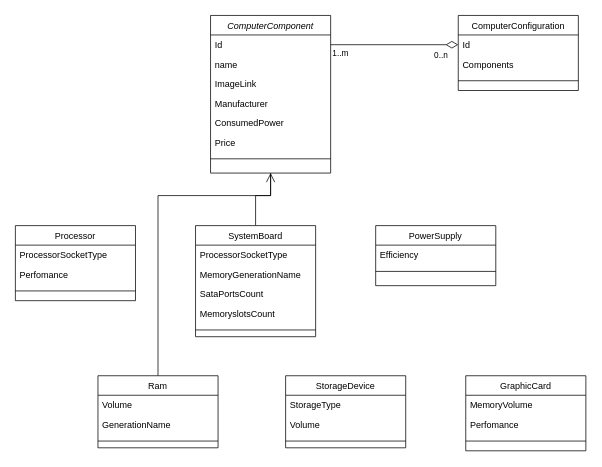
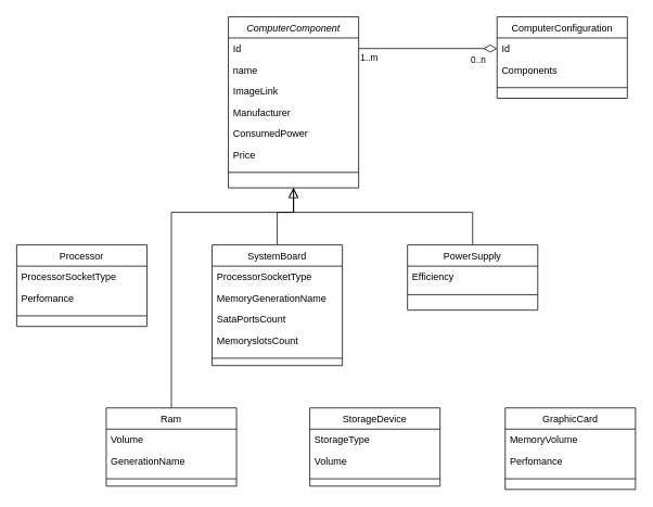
  <mxCell id="0" />
  <mxCell id="1" parent="0" />
  <mxCell id="2" style="edgeStyle=orthogonalEdgeStyle;rounded=0;orthogonalLoop=1;jettySize=auto;html=1;entryX=0;entryY=0.5;entryDx=0;entryDy=0;endArrow=diamondThin;endFill=0;endSize=14;exitX=1;exitY=0.5;exitDx=0;exitDy=0;" edge="1" parent="1" source="6" target="42"><mxGeometry relative="1" as="geometry" /></mxCell>
  <mxCell id="3" value="0..n" style="edgeLabel;html=1;align=center;verticalAlign=middle;resizable=0;points=[];" vertex="1" connectable="0" parent="2"><mxGeometry x="0.718" y="-3" relative="1" as="geometry"><mxPoint y="10" as="offset" /></mxGeometry></mxCell>
  <mxCell id="4" value="1..m" style="edgeLabel;html=1;align=center;verticalAlign=middle;resizable=0;points=[];" vertex="1" connectable="0" parent="2"><mxGeometry x="-0.859" y="1" relative="1" as="geometry"><mxPoint y="12" as="offset" /></mxGeometry></mxCell>
  <mxCell id="5" value="ComputerComponent" style="swimlane;fontStyle=2;align=center;verticalAlign=top;childLayout=stackLayout;horizontal=1;startSize=26;horizontalStack=0;resizeParent=1;resizeLast=0;collapsible=1;marginBottom=0;rounded=0;shadow=0;strokeWidth=1;" parent="1" vertex="1"><mxGeometry x="280" width="160" height="210" as="geometry" y="20"><mxRectangle x="550" y="140" width="160" height="26" as="alternateBounds" /></mxGeometry></mxCell>
  <mxCell id="6" value="Id" style="text;align=left;verticalAlign=top;spacingLeft=4;spacingRight=4;overflow=hidden;rotatable=0;points=[[0,0.5],[1,0.5]];portConstraint=eastwest;" parent="5" vertex="1"><mxGeometry y="26" width="160" height="26" as="geometry" /></mxCell>
  <mxCell id="7" value="name" style="text;align=left;verticalAlign=top;spacingLeft=4;spacingRight=4;overflow=hidden;rotatable=0;points=[[0,0.5],[1,0.5]];portConstraint=eastwest;rounded=0;shadow=0;html=0;" parent="5" vertex="1"><mxGeometry y="52" width="160" height="26" as="geometry" /></mxCell>
  <mxCell id="8" value="ImageLink" style="text;align=left;verticalAlign=top;spacingLeft=4;spacingRight=4;overflow=hidden;rotatable=0;points=[[0,0.5],[1,0.5]];portConstraint=eastwest;rounded=0;shadow=0;html=0;" parent="5" vertex="1"><mxGeometry y="78" width="160" height="26" as="geometry" /></mxCell>
  <mxCell id="9" value="Manufacturer" style="text;align=left;verticalAlign=top;spacingLeft=4;spacingRight=4;overflow=hidden;rotatable=0;points=[[0,0.5],[1,0.5]];portConstraint=eastwest;rounded=0;shadow=0;html=0;" parent="5" vertex="1"><mxGeometry y="104" width="160" height="26" as="geometry" /></mxCell>
  <mxCell id="10" value="ConsumedPower" style="text;align=left;verticalAlign=top;spacingLeft=4;spacingRight=4;overflow=hidden;rotatable=0;points=[[0,0.5],[1,0.5]];portConstraint=eastwest;rounded=0;shadow=0;html=0;" parent="5" vertex="1"><mxGeometry y="130" width="160" height="26" as="geometry" /></mxCell>
  <mxCell id="11" value="Price" style="text;align=left;verticalAlign=top;spacingLeft=4;spacingRight=4;overflow=hidden;rotatable=0;points=[[0,0.5],[1,0.5]];portConstraint=eastwest;rounded=0;shadow=0;html=0;" vertex="1" parent="5"><mxGeometry y="156" width="160" height="26" as="geometry" /></mxCell>
  <mxCell id="12" value="" style="line;html=1;strokeWidth=1;align=left;verticalAlign=middle;spacingTop=-1;spacingLeft=3;spacingRight=3;rotatable=0;labelPosition=right;points=[];portConstraint=eastwest;" parent="5" vertex="1"><mxGeometry y="182" width="160" height="18" as="geometry" /></mxCell>
  <mxCell id="13" value="Processor" style="swimlane;fontStyle=0;align=center;verticalAlign=top;childLayout=stackLayout;horizontal=1;startSize=26;horizontalStack=0;resizeParent=1;resizeLast=0;collapsible=1;marginBottom=0;rounded=0;shadow=0;strokeWidth=1;" vertex="1" parent="1"><mxGeometry y="300" width="160" height="100" as="geometry" x="20"><mxRectangle x="550" y="140" width="160" height="26" as="alternateBounds" /></mxGeometry></mxCell>
  <mxCell id="14" value="ProcessorSocketType" style="text;align=left;verticalAlign=top;spacingLeft=4;spacingRight=4;overflow=hidden;rotatable=0;points=[[0,0.5],[1,0.5]];portConstraint=eastwest;" vertex="1" parent="13"><mxGeometry y="26" width="160" height="26" as="geometry" /></mxCell>
  <mxCell id="15" value="Perfomance" style="text;align=left;verticalAlign=top;spacingLeft=4;spacingRight=4;overflow=hidden;rotatable=0;points=[[0,0.5],[1,0.5]];portConstraint=eastwest;rounded=0;shadow=0;html=0;" vertex="1" parent="13"><mxGeometry y="52" width="160" height="26" as="geometry" /></mxCell>
  <mxCell id="16" value="" style="line;html=1;strokeWidth=1;align=left;verticalAlign=middle;spacingTop=-1;spacingLeft=3;spacingRight=3;rotatable=0;labelPosition=right;points=[];portConstraint=eastwest;" vertex="1" parent="13"><mxGeometry y="78" width="160" height="18" as="geometry" /></mxCell>
  <mxCell id="17" value="GraphicCard" style="swimlane;fontStyle=0;align=center;verticalAlign=top;childLayout=stackLayout;horizontal=1;startSize=26;horizontalStack=0;resizeParent=1;resizeLast=0;collapsible=1;marginBottom=0;rounded=0;shadow=0;strokeWidth=1;" vertex="1" parent="1"><mxGeometry x="620" y="500" width="160" height="100" as="geometry"><mxRectangle x="550" y="140" width="160" height="26" as="alternateBounds" /></mxGeometry></mxCell>
  <mxCell id="18" value="MemoryVolume" style="text;align=left;verticalAlign=top;spacingLeft=4;spacingRight=4;overflow=hidden;rotatable=0;points=[[0,0.5],[1,0.5]];portConstraint=eastwest;" vertex="1" parent="17"><mxGeometry y="26" width="160" height="26" as="geometry" /></mxCell>
  <mxCell id="19" value="Perfomance" style="text;align=left;verticalAlign=top;spacingLeft=4;spacingRight=4;overflow=hidden;rotatable=0;points=[[0,0.5],[1,0.5]];portConstraint=eastwest;rounded=0;shadow=0;html=0;" vertex="1" parent="17"><mxGeometry y="52" width="160" height="26" as="geometry" /></mxCell>
  <mxCell id="20" value="" style="line;html=1;strokeWidth=1;align=left;verticalAlign=middle;spacingTop=-1;spacingLeft=3;spacingRight=3;rotatable=0;labelPosition=right;points=[];portConstraint=eastwest;" vertex="1" parent="17"><mxGeometry y="78" width="160" height="18" as="geometry" /></mxCell>
+ <mxCell id="21" style="edgeStyle=orthogonalEdgeStyle;rounded=0;orthogonalLoop=1;jettySize=auto;html=1;exitX=0.5;exitY=0;exitDx=0;exitDy=0;entryX=0.5;entryY=1;entryDx=0;entryDy=0;endArrow=block;endFill=0;endSize=10;" edge="1" parent="1" source="22" target="5"><mxGeometry relative="1" as="geometry"><Array as="points"><mxPoint x="580" y="260" /><mxPoint x="360" y="260" /></Array></mxGeometry></mxCell>
  <mxCell id="22" value="PowerSupply" style="swimlane;fontStyle=0;align=center;verticalAlign=top;childLayout=stackLayout;horizontal=1;startSize=26;horizontalStack=0;resizeParent=1;resizeLast=0;collapsible=1;marginBottom=0;rounded=0;shadow=0;strokeWidth=1;" vertex="1" parent="1"><mxGeometry x="500" y="300" width="160" height="80" as="geometry"><mxRectangle x="550" y="140" width="160" height="26" as="alternateBounds" /></mxGeometry></mxCell>
  <mxCell id="23" value="Efficiency" style="text;align=left;verticalAlign=top;spacingLeft=4;spacingRight=4;overflow=hidden;rotatable=0;points=[[0,0.5],[1,0.5]];portConstraint=eastwest;" vertex="1" parent="22"><mxGeometry y="26" width="160" height="26" as="geometry" /></mxCell>
  <mxCell id="24" value="" style="line;html=1;strokeWidth=1;align=left;verticalAlign=middle;spacingTop=-1;spacingLeft=3;spacingRight=3;rotatable=0;labelPosition=right;points=[];portConstraint=eastwest;" vertex="1" parent="22"><mxGeometry y="52" width="160" height="18" as="geometry" /></mxCell>
  <mxCell id="25" style="edgeStyle=orthogonalEdgeStyle;rounded=0;orthogonalLoop=1;jettySize=auto;html=1;exitX=0.5;exitY=0;exitDx=0;exitDy=0;entryX=0.5;entryY=1;entryDx=0;entryDy=0;endArrow=open;endFill=0;endSize=10;" edge="1" parent="1" source="26" target="5"><mxGeometry relative="1" as="geometry"><Array as="points"><mxPoint x="210" y="260" /><mxPoint x="360" y="260" /></Array></mxGeometry></mxCell>
  <mxCell id="26" value="Ram" style="swimlane;fontStyle=0;align=center;verticalAlign=top;childLayout=stackLayout;horizontal=1;startSize=26;horizontalStack=0;resizeParent=1;resizeLast=0;collapsible=1;marginBottom=0;rounded=0;shadow=0;strokeWidth=1;" vertex="1" parent="1"><mxGeometry x="130" y="500" width="160" height="96" as="geometry"><mxRectangle x="550" y="140" width="160" height="26" as="alternateBounds" /></mxGeometry></mxCell>
  <mxCell id="27" value="Volume" style="text;align=left;verticalAlign=top;spacingLeft=4;spacingRight=4;overflow=hidden;rotatable=0;points=[[0,0.5],[1,0.5]];portConstraint=eastwest;" vertex="1" parent="26"><mxGeometry y="26" width="160" height="26" as="geometry" /></mxCell>
  <mxCell id="28" value="GenerationName" style="text;align=left;verticalAlign=top;spacingLeft=4;spacingRight=4;overflow=hidden;rotatable=0;points=[[0,0.5],[1,0.5]];portConstraint=eastwest;" vertex="1" parent="26"><mxGeometry y="52" width="160" height="26" as="geometry" /></mxCell>
  <mxCell id="29" value="" style="line;html=1;strokeWidth=1;align=left;verticalAlign=middle;spacingTop=-1;spacingLeft=3;spacingRight=3;rotatable=0;labelPosition=right;points=[];portConstraint=eastwest;" vertex="1" parent="26"><mxGeometry y="78" width="160" height="18" as="geometry" /></mxCell>
  <mxCell id="30" value="StorageDevice" style="swimlane;fontStyle=0;align=center;verticalAlign=top;childLayout=stackLayout;horizontal=1;startSize=26;horizontalStack=0;resizeParent=1;resizeLast=0;collapsible=1;marginBottom=0;rounded=0;shadow=0;strokeWidth=1;" vertex="1" parent="1"><mxGeometry x="380" y="500" width="160" height="96" as="geometry"><mxRectangle x="550" y="140" width="160" height="26" as="alternateBounds" /></mxGeometry></mxCell>
  <mxCell id="31" value="StorageType" style="text;align=left;verticalAlign=top;spacingLeft=4;spacingRight=4;overflow=hidden;rotatable=0;points=[[0,0.5],[1,0.5]];portConstraint=eastwest;" vertex="1" parent="30"><mxGeometry y="26" width="160" height="26" as="geometry" /></mxCell>
  <mxCell id="32" value="Volume" style="text;align=left;verticalAlign=top;spacingLeft=4;spacingRight=4;overflow=hidden;rotatable=0;points=[[0,0.5],[1,0.5]];portConstraint=eastwest;" vertex="1" parent="30"><mxGeometry y="52" width="160" height="26" as="geometry" /></mxCell>
  <mxCell id="33" value="" style="line;html=1;strokeWidth=1;align=left;verticalAlign=middle;spacingTop=-1;spacingLeft=3;spacingRight=3;rotatable=0;labelPosition=right;points=[];portConstraint=eastwest;" vertex="1" parent="30"><mxGeometry y="78" width="160" height="18" as="geometry" /></mxCell>
  <mxCell id="34" style="edgeStyle=orthogonalEdgeStyle;rounded=0;orthogonalLoop=1;jettySize=auto;html=1;exitX=0.5;exitY=0;exitDx=0;exitDy=0;entryX=0.5;entryY=1;entryDx=0;entryDy=0;endArrow=none;endFill=0;endSize=10;" edge="1" parent="1" source="35" target="5"><mxGeometry relative="1" as="geometry"><Array as="points"><mxPoint x="340" y="260" /><mxPoint x="360" y="260" /></Array></mxGeometry></mxCell>
  <mxCell id="35" value="SystemBoard" style="swimlane;fontStyle=0;align=center;verticalAlign=top;childLayout=stackLayout;horizontal=1;startSize=26;horizontalStack=0;resizeParent=1;resizeLast=0;collapsible=1;marginBottom=0;rounded=0;shadow=0;strokeWidth=1;" vertex="1" parent="1"><mxGeometry x="260" y="300" width="160" height="148" as="geometry"><mxRectangle x="550" y="140" width="160" height="26" as="alternateBounds" /></mxGeometry></mxCell>
  <mxCell id="36" value="ProcessorSocketType" style="text;align=left;verticalAlign=top;spacingLeft=4;spacingRight=4;overflow=hidden;rotatable=0;points=[[0,0.5],[1,0.5]];portConstraint=eastwest;" vertex="1" parent="35"><mxGeometry y="26" width="160" height="26" as="geometry" /></mxCell>
  <mxCell id="37" value="MemoryGenerationName" style="text;align=left;verticalAlign=top;spacingLeft=4;spacingRight=4;overflow=hidden;rotatable=0;points=[[0,0.5],[1,0.5]];portConstraint=eastwest;" vertex="1" parent="35"><mxGeometry y="52" width="160" height="26" as="geometry" /></mxCell>
  <mxCell id="38" value="SataPortsCount" style="text;align=left;verticalAlign=top;spacingLeft=4;spacingRight=4;overflow=hidden;rotatable=0;points=[[0,0.5],[1,0.5]];portConstraint=eastwest;" vertex="1" parent="35"><mxGeometry y="78" width="160" height="26" as="geometry" /></mxCell>
  <mxCell id="39" value="MemoryslotsCount" style="text;align=left;verticalAlign=top;spacingLeft=4;spacingRight=4;overflow=hidden;rotatable=0;points=[[0,0.5],[1,0.5]];portConstraint=eastwest;" vertex="1" parent="35"><mxGeometry y="104" width="160" height="26" as="geometry" /></mxCell>
  <mxCell id="40" value="" style="line;html=1;strokeWidth=1;align=left;verticalAlign=middle;spacingTop=-1;spacingLeft=3;spacingRight=3;rotatable=0;labelPosition=right;points=[];portConstraint=eastwest;" vertex="1" parent="35"><mxGeometry y="130" width="160" height="18" as="geometry" /></mxCell>
  <mxCell id="41" value="ComputerConfiguration" style="swimlane;fontStyle=0;align=center;verticalAlign=top;childLayout=stackLayout;horizontal=1;startSize=26;horizontalStack=0;resizeParent=1;resizeLast=0;collapsible=1;marginBottom=0;rounded=0;shadow=0;strokeWidth=1;" vertex="1" parent="1"><mxGeometry x="610" width="160" height="100" as="geometry" y="20"><mxRectangle x="550" y="140" width="160" height="26" as="alternateBounds" /></mxGeometry></mxCell>
  <mxCell id="42" value="Id" style="text;align=left;verticalAlign=top;spacingLeft=4;spacingRight=4;overflow=hidden;rotatable=0;points=[[0,0.5],[1,0.5]];portConstraint=eastwest;" vertex="1" parent="41"><mxGeometry y="26" width="160" height="26" as="geometry" /></mxCell>
  <mxCell id="43" value="Components" style="text;align=left;verticalAlign=top;spacingLeft=4;spacingRight=4;overflow=hidden;rotatable=0;points=[[0,0.5],[1,0.5]];portConstraint=eastwest;" vertex="1" parent="41"><mxGeometry y="52" width="160" height="26" as="geometry" /></mxCell>
  <mxCell id="44" value="" style="line;html=1;strokeWidth=1;align=left;verticalAlign=middle;spacingTop=-1;spacingLeft=3;spacingRight=3;rotatable=0;labelPosition=right;points=[];portConstraint=eastwest;" vertex="1" parent="41"><mxGeometry y="78" width="160" height="18" as="geometry" /></mxCell>
